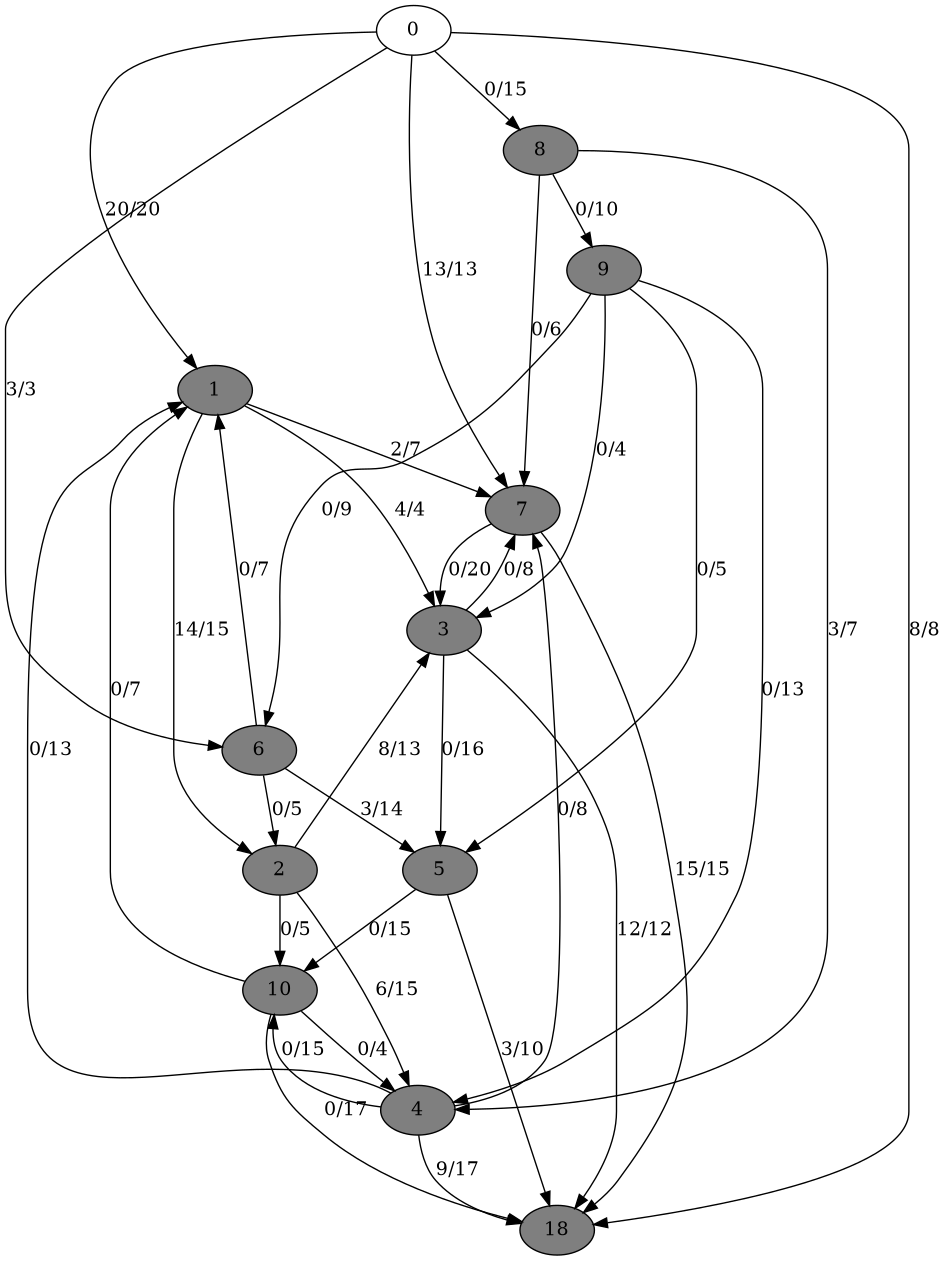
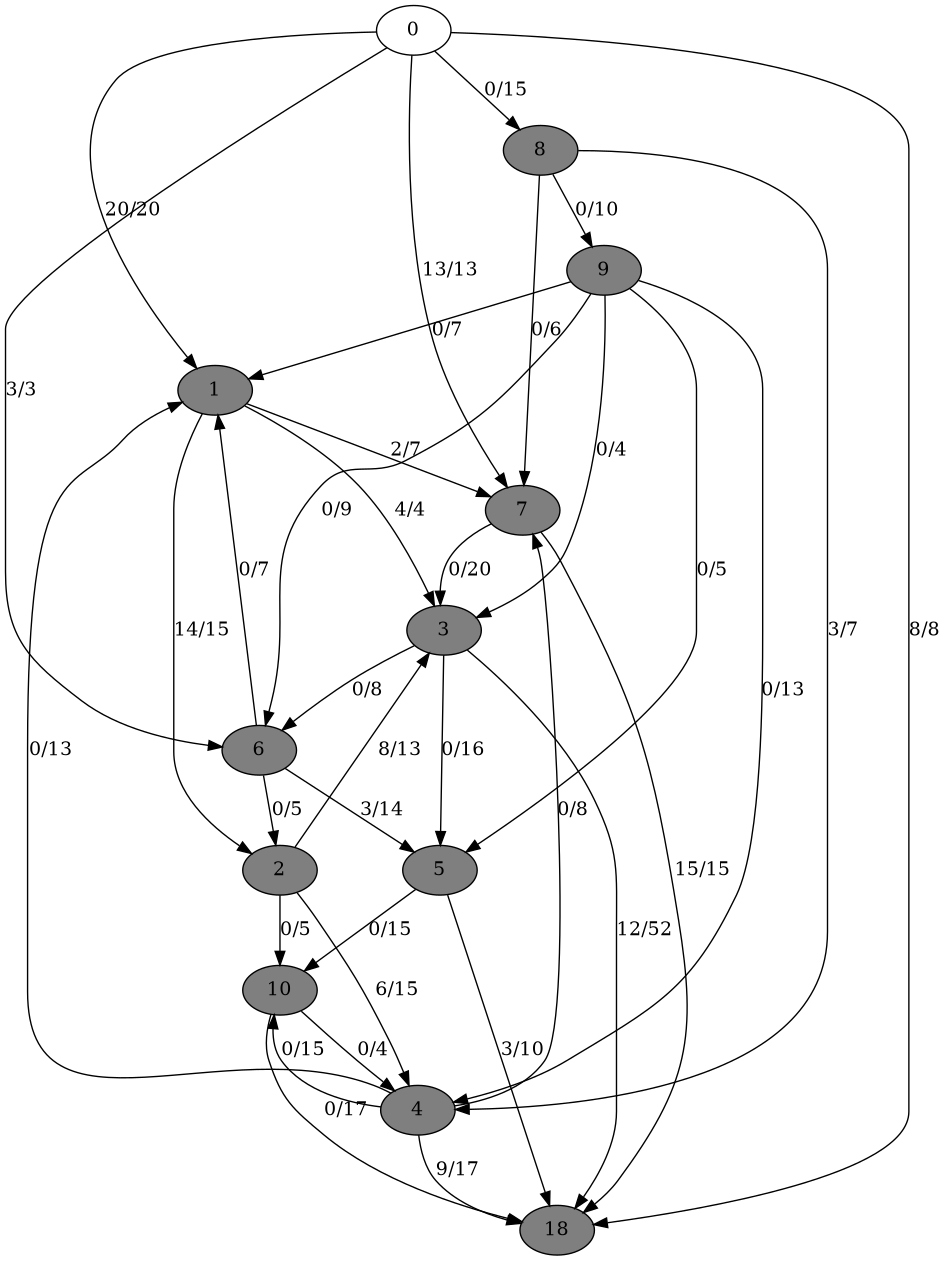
  digraph {
    node [fillcolor=grey50 style=filled]
    0 [fillcolor=grey100]
    1
    6
    7
    8
    n6 [label=18]
    2
    3
    5
    9
    4
    10
    0 -> 1 [label="20/20"]
    0 -> 6 [label="3/3"]
    0 -> 7 [label="13/13"]
    0 -> 8 [label="0/15"]
    0 -> n6 [label="8/8"]
    1 -> 7 [label="2/7"]
    1 -> 2 [label="14/15"]
    1 -> 3 [label="4/4"]
    6 -> 1 [label="0/7"]
    6 -> 2 [label="0/5"]
    6 -> 5 [label="3/14"]
    7 -> n6 [label="15/15"]
    7 -> 3 [label="0/20"]
    8 -> 7 [label="0/6"]
    8 -> 9 [label="0/10"]
    8 -> 4 [label="3/7"]
    2 -> 3 [label="8/13"]
    2 -> 4 [label="6/15"]
    2 -> 10 [label="0/5"]
-   3 -> 7 [label="0/8"]
-   3 -> n6 [label="12/12"]
+   3 -> 6 [label="0/8"]
+   3 -> n6 [label="12/52"]
    3 -> 5 [label="0/16"]
    5 -> n6 [label="3/10"]
    5 -> 10 [label="0/15"]
    9 -> 6 [label="0/9"]
    9 -> 3 [label="0/4"]
    9 -> 5 [label="0/5"]
    9 -> 4 [label="0/13"]
    4 -> 1 [label="0/13"]
    4 -> 7 [label="0/8"]
    4 -> n6 [label="9/17"]
    4 -> 10 [label="0/15"]
-   10 -> 1 [label="0/7"]
+   9 -> 1 [label="0/7"]
    10 -> n6 [label="0/17"]
    10 -> 4 [label="0/4"]
  }
